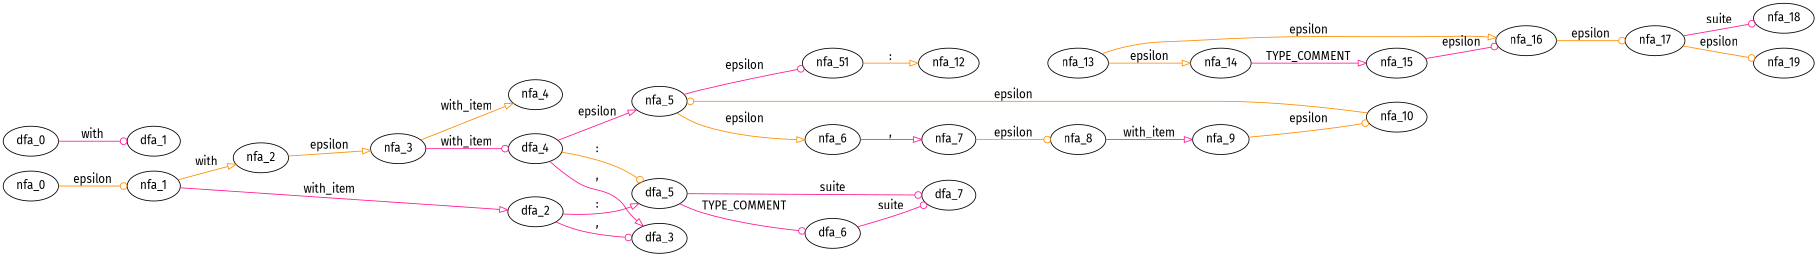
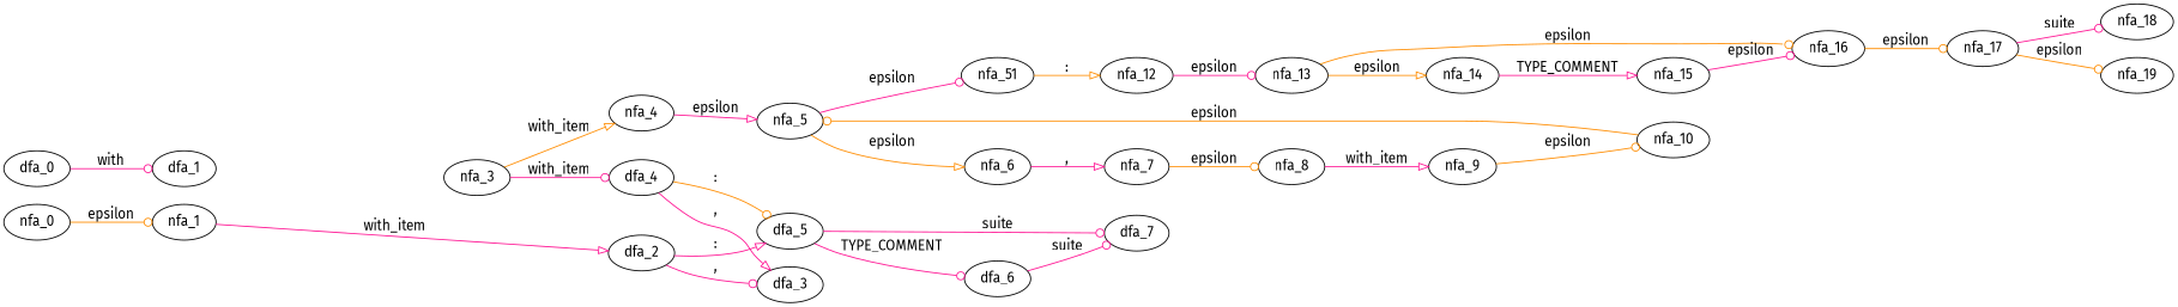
  digraph {
    fontname="Fira Sans"
    rankdir=LR
    node [fontname="Fira Sans"]
    edge [arrowhead=odot color=deeppink fontname="Fira Sans"]
    nfa_0
    nfa_1
-   nfa_2
    nfa_3
    nfa_4
    nfa_5
    nfa_6
    n8 [label=nfa_51]
    nfa_7
    nfa_8
    nfa_9
    nfa_10
    nfa_12
    nfa_13
    nfa_14
    nfa_16
    nfa_15
    nfa_17
    nfa_18
    nfa_19
    dfa_0
    dfa_1
    dfa_2
    dfa_3
    dfa_5
    dfa_4
    dfa_6
    dfa_7
    subgraph sub_1 {
      nfa_0
      nfa_1
-     nfa_2
      nfa_3
      nfa_4
      nfa_5
      nfa_6
      n8
      nfa_7
      nfa_8
      nfa_9
      nfa_10
      nfa_12
      nfa_13
      nfa_14
      nfa_16
      nfa_15
      nfa_17
      nfa_18
      nfa_19
    }
    subgraph sub_2 {
      dfa_0
      dfa_1
      dfa_2
      dfa_3
      dfa_5
      dfa_4
      dfa_6
      dfa_7
    }
    nfa_0 -> nfa_1 [color=darkorange label=epsilon]
-   nfa_1 -> nfa_2 [arrowhead=onormal color=darkorange label=with]
    nfa_1 -> dfa_2 [arrowhead=onormal label=with_item]
-   nfa_2 -> nfa_3 [arrowhead=onormal color=darkorange label=epsilon]
    nfa_3 -> nfa_4 [arrowhead=onormal color=darkorange label=with_item]
    nfa_3 -> dfa_4 [label=with_item]
-   dfa_4 -> nfa_5 [arrowhead=onormal label=epsilon]
+   nfa_4 -> nfa_5 [arrowhead=onormal label=epsilon]
    nfa_5 -> nfa_6 [arrowhead=onormal color=darkorange label=epsilon]
    nfa_5 -> n8 [label=epsilon]
    nfa_6 -> nfa_7 [arrowhead=onormal label=","]
    n8 -> nfa_12 [arrowhead=onormal color=darkorange label=":"]
    nfa_7 -> nfa_8 [color=darkorange label=epsilon]
    nfa_8 -> nfa_9 [arrowhead=onormal label=with_item]
    nfa_9 -> nfa_10 [color=darkorange label=epsilon]
    nfa_10 -> nfa_5 [color=darkorange label=epsilon]
+   nfa_12 -> nfa_13 [label=epsilon]
    nfa_13 -> nfa_14 [arrowhead=onormal color=darkorange label=epsilon]
-   nfa_13 -> nfa_16 [arrowhead=onormal color=darkorange label=epsilon]
+   nfa_13 -> nfa_16 [color=darkorange label=epsilon]
    nfa_14 -> nfa_15 [arrowhead=onormal label=TYPE_COMMENT]
    nfa_16 -> nfa_17 [color=darkorange label=epsilon]
    nfa_15 -> nfa_16 [label=epsilon]
    nfa_17 -> nfa_18 [label=suite]
    nfa_17 -> nfa_19 [color=darkorange label=epsilon]
    dfa_0 -> dfa_1 [label=with]
    dfa_2 -> dfa_3 [label=","]
    dfa_2 -> dfa_5 [arrowhead=onormal label=":"]
    dfa_5 -> dfa_6 [label=TYPE_COMMENT]
    dfa_5 -> dfa_7 [label=suite]
    dfa_4 -> dfa_3 [arrowhead=onormal label=","]
    dfa_4 -> dfa_5 [color=darkorange label=":"]
    dfa_6 -> dfa_7 [label=suite]
  }
